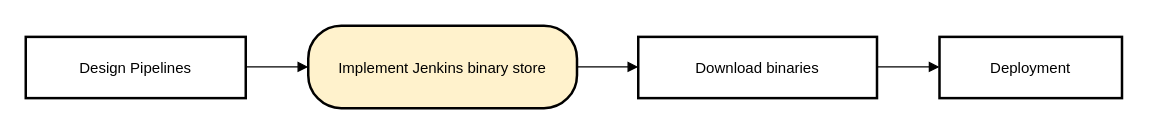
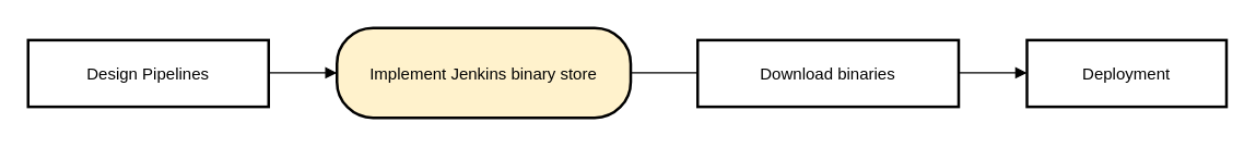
  <mxCell id="0" />
  <mxCell id="1" parent="0" />
  <mxCell id="2" value="Design Pipelines" style="whiteSpace=wrap;strokeWidth=2;" vertex="1" parent="1"><mxGeometry x="20" y="29" width="176" height="49" as="geometry" /></mxCell>
  <mxCell id="3" value="Implement Jenkins binary store" style="rounded=1;arcSize=40;strokeWidth=2;fillColor=#fff2cc;" vertex="1" parent="1"><mxGeometry x="246" y="20" width="215" height="66" as="geometry" /></mxCell>
  <mxCell id="4" value="Download binaries" style="whiteSpace=wrap;strokeWidth=2;" vertex="1" parent="1"><mxGeometry x="510" y="29" width="191" height="49" as="geometry" /></mxCell>
  <mxCell id="5" value="Deployment" style="whiteSpace=wrap;strokeWidth=2;" vertex="1" parent="1"><mxGeometry x="751" y="29" width="146" height="49" as="geometry" /></mxCell>
  <mxCell id="6" value="" style="curved=1;startArrow=none;endArrow=block;exitX=1;exitY=0.49;entryX=0;entryY=0.5;" edge="1" parent="1" source="2" target="3"><mxGeometry relative="1" as="geometry"><Array as="points" /></mxGeometry></mxCell>
- <mxCell id="7" value="" style="curved=1;startArrow=none;endArrow=block;exitX=1;exitY=0.5;entryX=0;entryY=0.49;" edge="1" parent="1" source="3" target="4"><mxGeometry relative="1" as="geometry"><Array as="points" /></mxGeometry></mxCell>
+ <mxCell id="7" value="" style="curved=1;startArrow=none;endArrow=none;exitX=1;exitY=0.5;entryX=0;entryY=0.49;" edge="1" parent="1" source="3" target="4"><mxGeometry relative="1" as="geometry"><Array as="points" /></mxGeometry></mxCell>
  <mxCell id="8" value="" style="curved=1;startArrow=none;endArrow=block;exitX=1;exitY=0.49;entryX=0;entryY=0.49;" edge="1" parent="1" source="4" target="5"><mxGeometry relative="1" as="geometry"><Array as="points" /></mxGeometry></mxCell>
